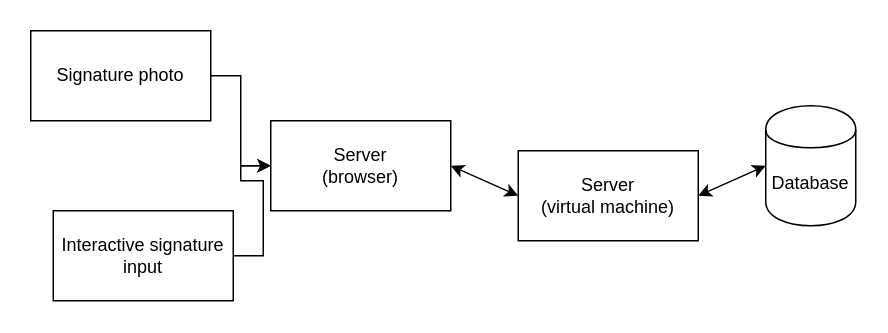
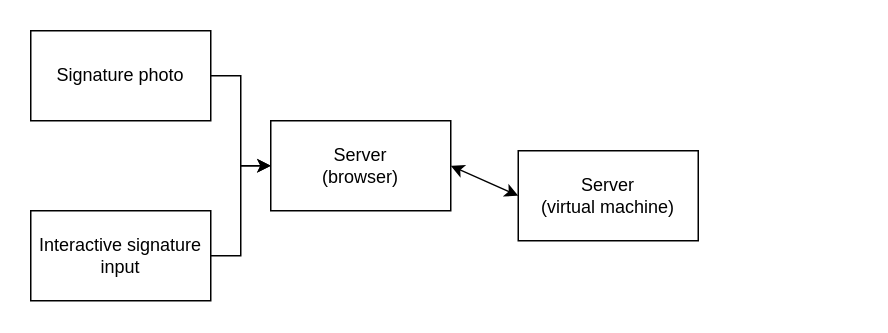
  <mxCell id="0" />
  <mxCell id="1" parent="0" />
- <mxCell id="2" value="Database" style="shape=cylinder;whiteSpace=wrap;html=1;boundedLbl=1;backgroundOutline=1;" vertex="1" parent="1"><mxGeometry x="510" y="70" width="60" height="80" as="geometry" /></mxCell>
  <mxCell id="3" value="Server&lt;br&gt;(virtual machine)" style="rounded=0;whiteSpace=wrap;html=1;" vertex="1" parent="1"><mxGeometry x="345" y="100" width="120" height="60" as="geometry" /></mxCell>
  <mxCell id="4" value="Server&lt;br&gt;(browser)" style="rounded=0;whiteSpace=wrap;html=1;" vertex="1" parent="1"><mxGeometry x="180" y="80" width="120" height="60" as="geometry" /></mxCell>
  <mxCell id="5" style="edgeStyle=orthogonalEdgeStyle;rounded=0;orthogonalLoop=1;jettySize=auto;html=1;entryX=0;entryY=0.5;entryDx=0;entryDy=0;" edge="1" parent="1" source="6" target="4"><mxGeometry relative="1" as="geometry" /></mxCell>
- <mxCell id="6" value="Interactive signature input" style="rounded=0;whiteSpace=wrap;html=1;" vertex="1" parent="1"><mxGeometry x="35" y="140" width="120" height="60" as="geometry" /></mxCell>
+ <mxCell id="6" value="Interactive signature input" style="rounded=0;whiteSpace=wrap;html=1;" vertex="1" parent="1"><mxGeometry x="20" y="140" width="120" height="60" as="geometry" /></mxCell>
  <mxCell id="7" style="edgeStyle=orthogonalEdgeStyle;rounded=0;orthogonalLoop=1;jettySize=auto;html=1;entryX=0;entryY=0.5;entryDx=0;entryDy=0;" edge="1" parent="1" source="8" target="4"><mxGeometry relative="1" as="geometry"><mxPoint x="330" y="245" as="targetPoint" /></mxGeometry></mxCell>
  <mxCell id="8" value="Signature photo" style="rounded=0;whiteSpace=wrap;html=1;" vertex="1" parent="1"><mxGeometry x="20" y="20" width="120" height="60" as="geometry" /></mxCell>
- <mxCell id="9" value="" style="endArrow=classic;startArrow=classic;html=1;entryX=0;entryY=0.5;entryDx=0;entryDy=0;exitX=1;exitY=0.5;exitDx=0;exitDy=0;" edge="1" parent="1" source="3" target="2"><mxGeometry width="50" height="50" relative="1" as="geometry"><mxPoint x="450" y="130" as="sourcePoint" /><mxPoint x="500" y="80" as="targetPoint" /></mxGeometry></mxCell>
  <mxCell id="10" value="" style="endArrow=classic;startArrow=classic;html=1;exitX=1;exitY=0.5;exitDx=0;exitDy=0;entryX=0;entryY=0.5;entryDx=0;entryDy=0;" edge="1" parent="1" target="3"><mxGeometry width="50" height="50" relative="1" as="geometry"><mxPoint x="300" y="110" as="sourcePoint" /><mxPoint x="330" y="80" as="targetPoint" /></mxGeometry></mxCell>
